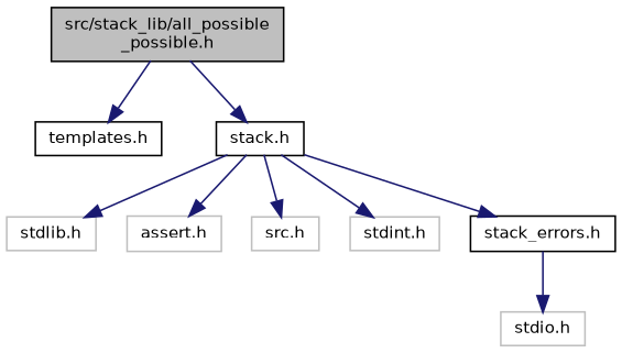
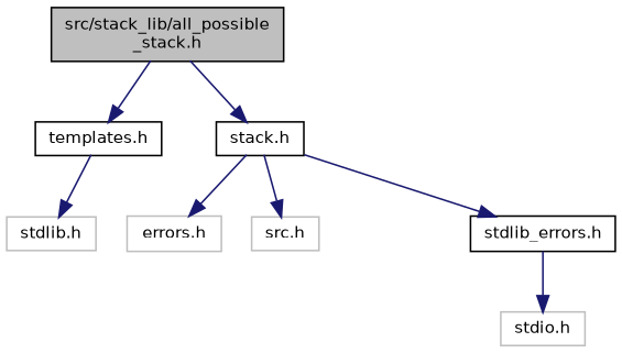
  digraph {
    node [color=grey75 fillcolor=white fontname=Helvetica fontsize=10 shape=record style=filled]
    edge [color=midnightblue fontname=Helvetica fontsize=10 labelfontname=Helvetica labelfontsize=10 style=solid]
-   n1 [color=black fillcolor=grey75 fontcolor=black height=0.2 label="src/stack_lib/all_possible\l_possible.h" width=0.4]
+   n1 [color=black fillcolor=grey75 fontcolor=black height=0.2 label="src/stack_lib/all_possible\l_stack.h" width=0.4]
    n2 [color=black height=0.2 label="stack.h" width=0.4]
    n3 [color=black height=0.2 label="templates.h" width=0.4]
    n4 [height=0.2 label="stdlib.h" width=0.4]
-   n5 [height=0.2 label="assert.h" width=0.4]
+   n5 [height=0.2 label="errors.h" width=0.4]
    n6 [height=0.2 label="src.h" width=0.4]
-   n7 [height=0.2 label="stdint.h" width=0.4]
-   n8 [color=black height=0.2 label="stack_errors.h" width=0.4]
+   n8 [color=black height=0.2 label="stdlib_errors.h" width=0.4]
    n9 [height=0.2 label="stdio.h" width=0.4]
    n1 -> n2
    n1 -> n3
-   n2 -> n4
+   n3 -> n4
    n2 -> n5
    n2 -> n6
-   n2 -> n7
    n2 -> n8
    n8 -> n9
  }
